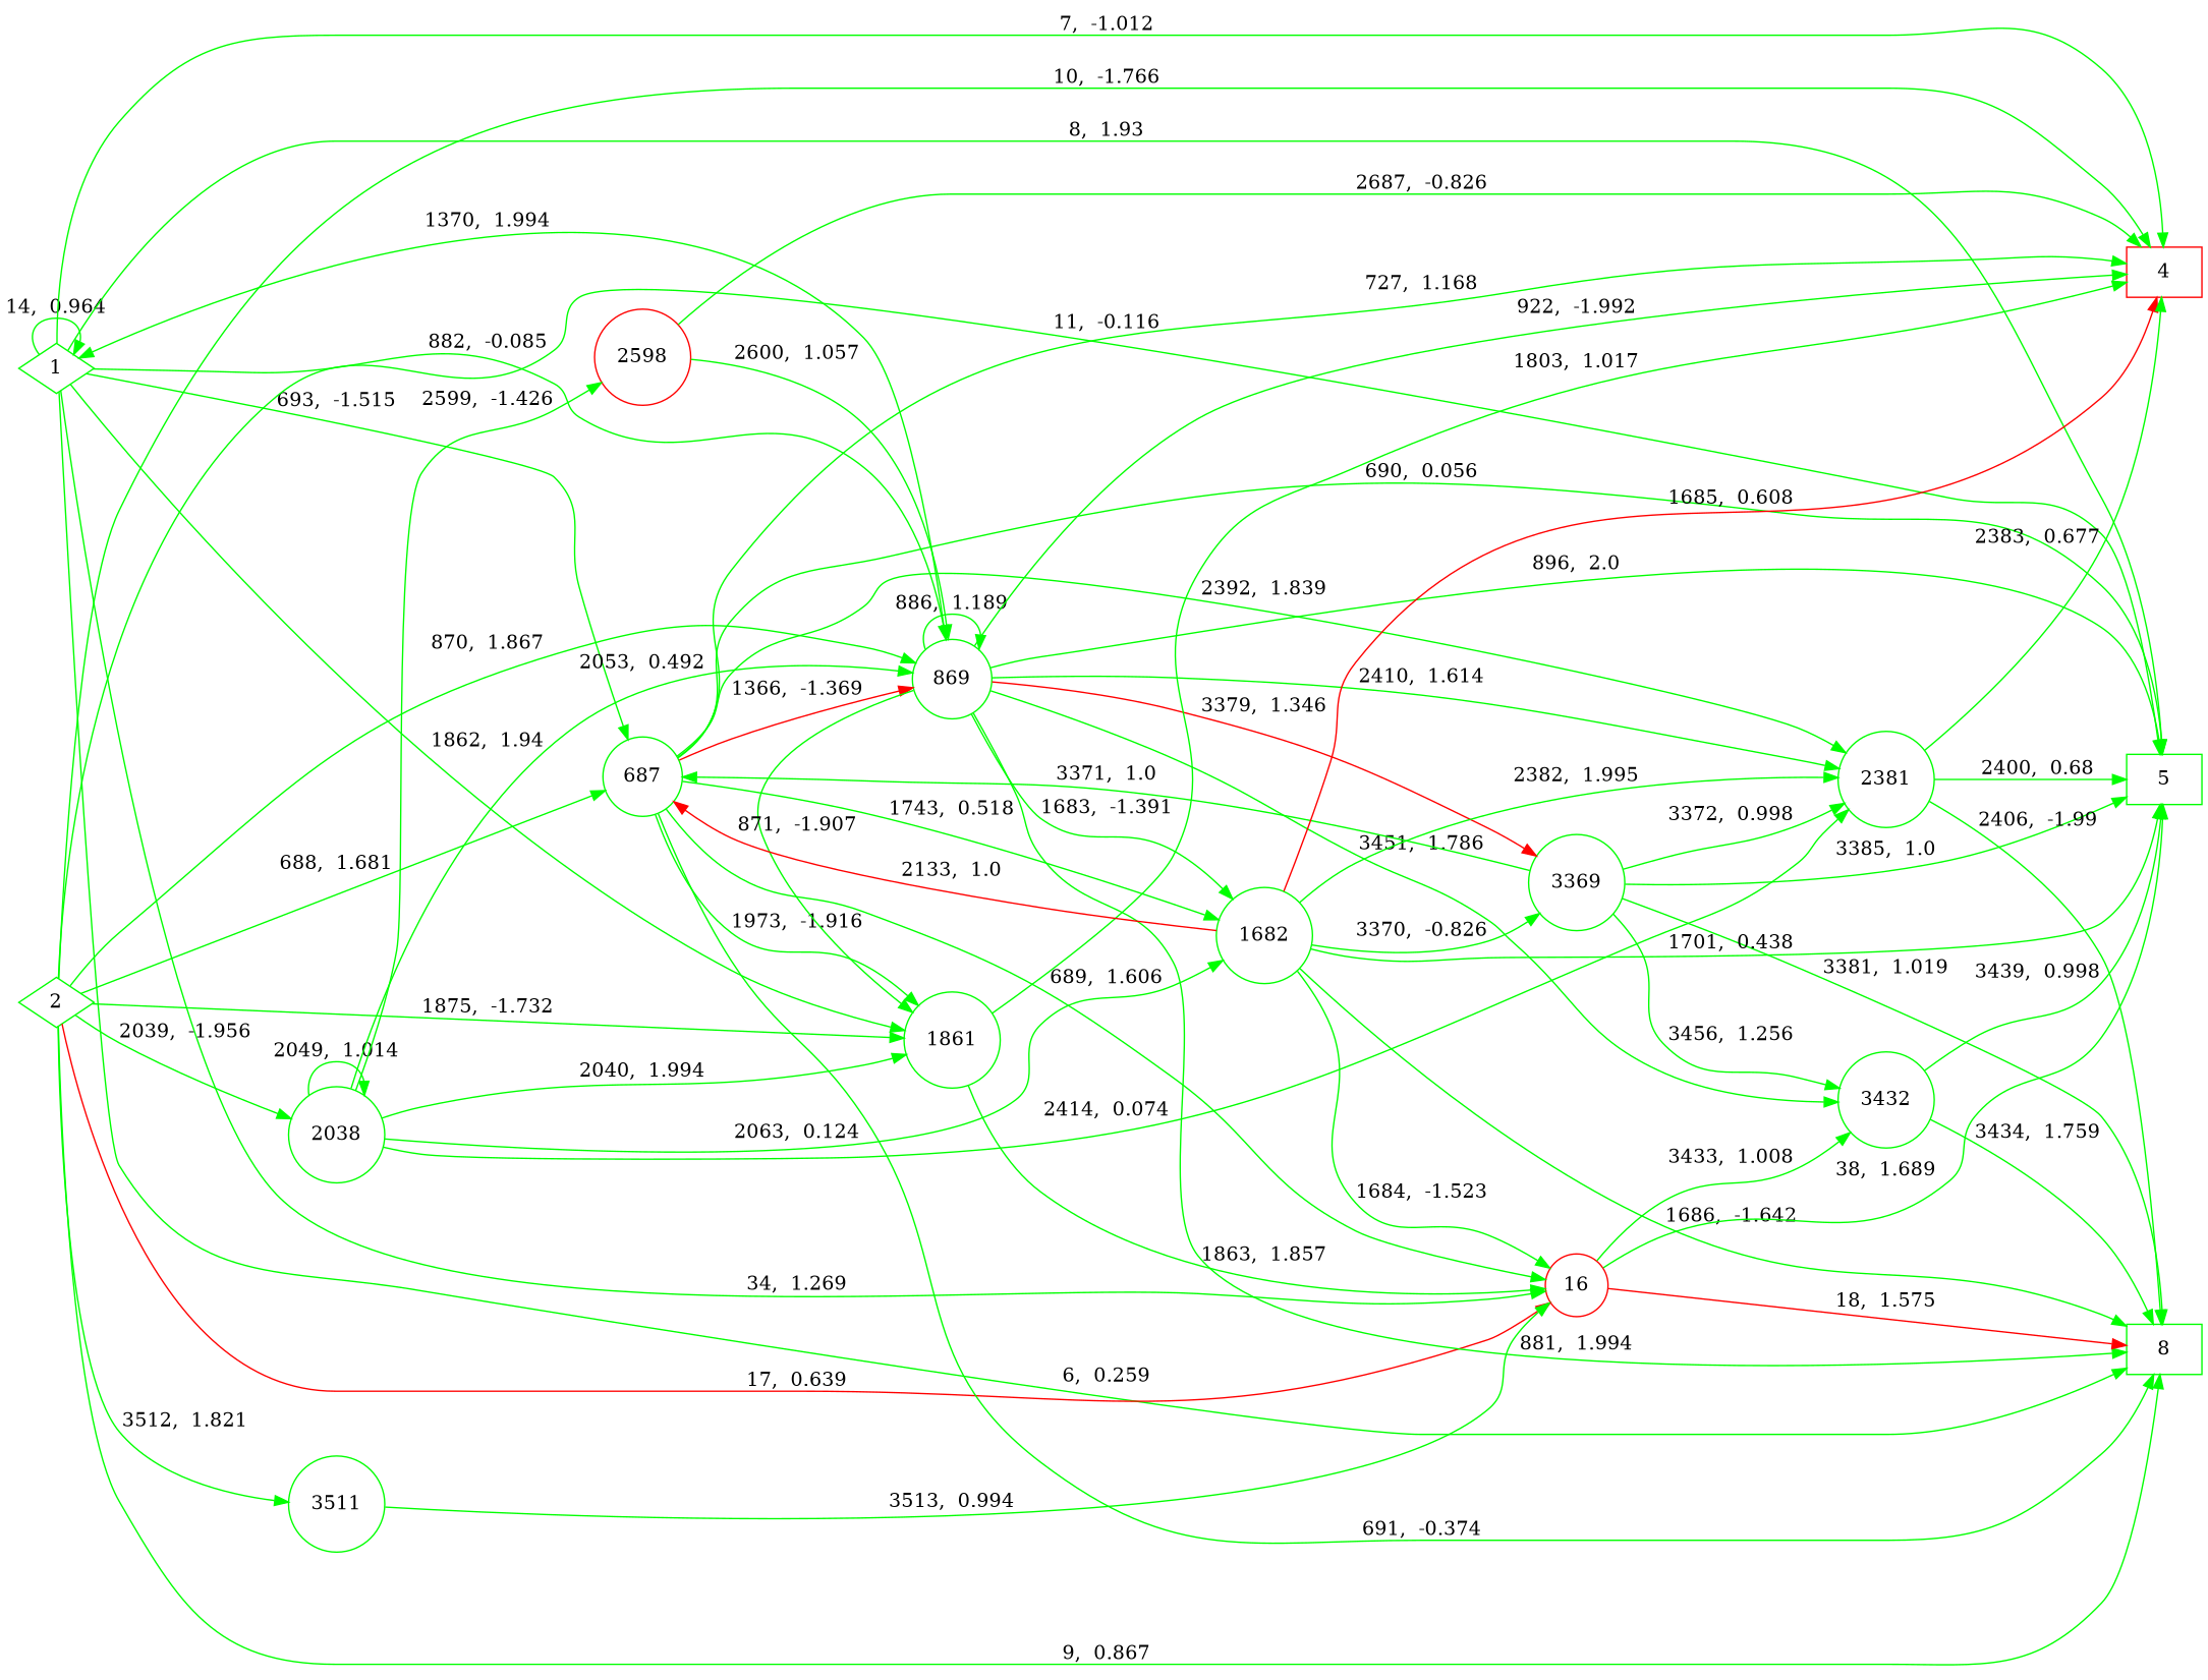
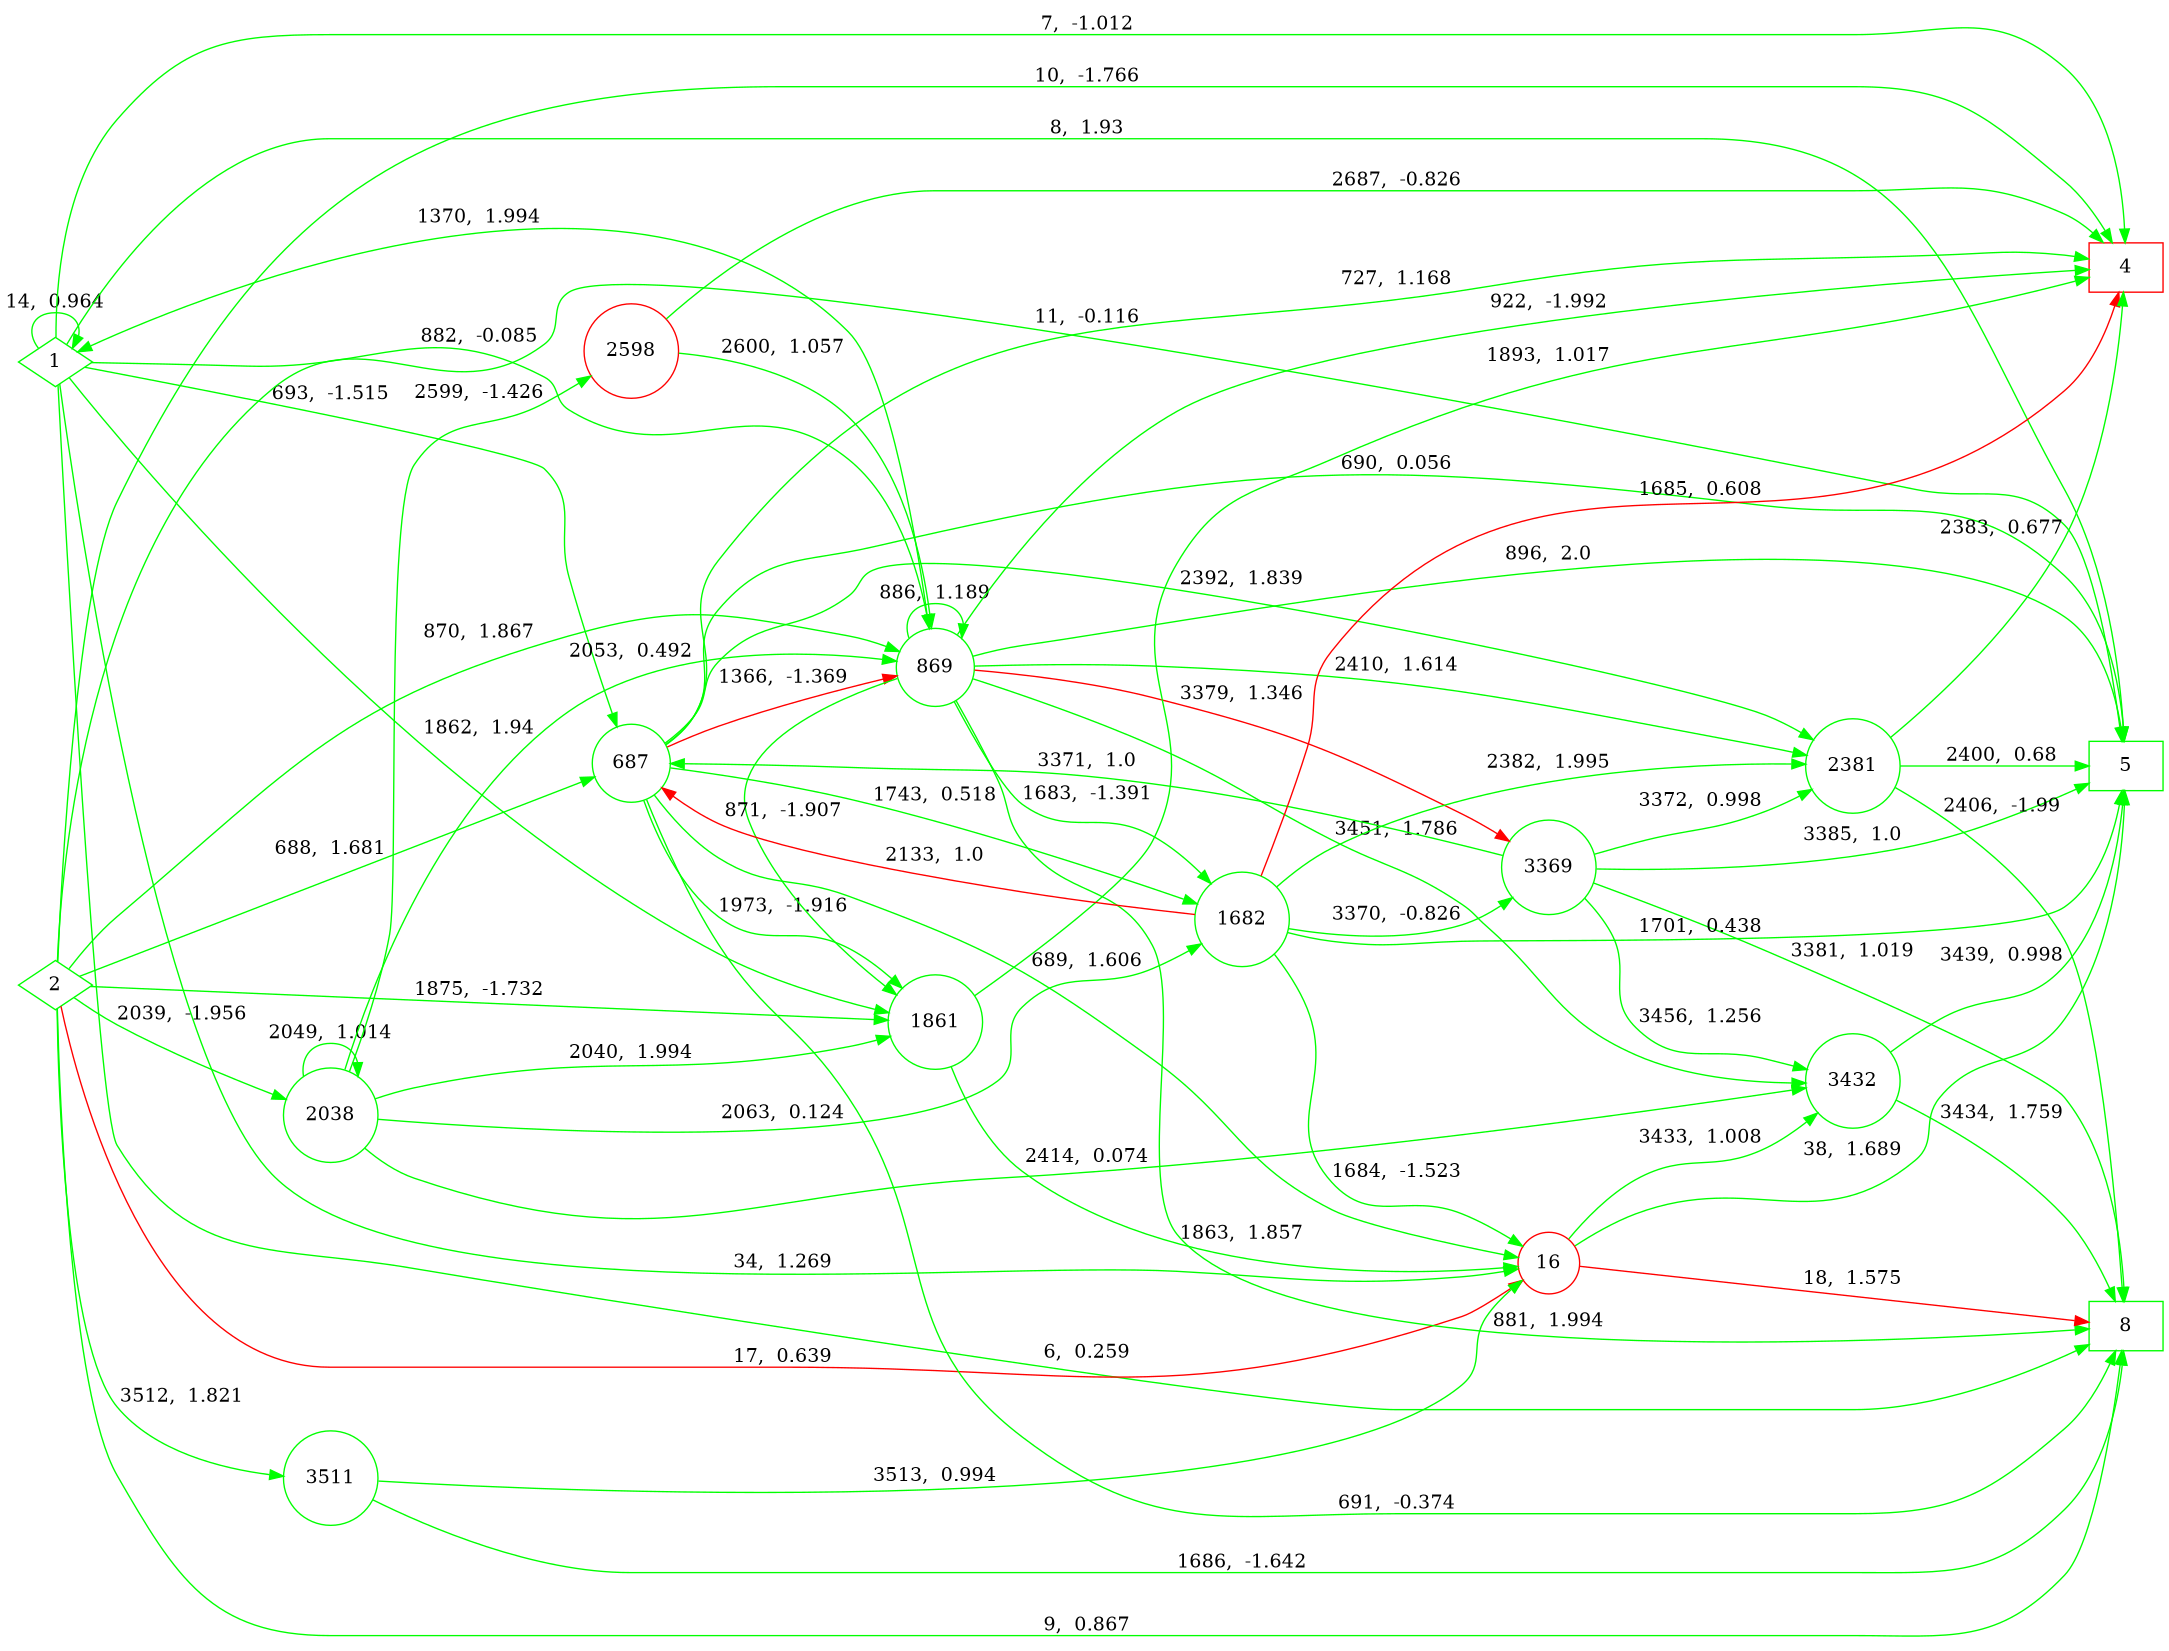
  digraph {
    rankdir=LR
    node [color=green shape=circle]
    edge [color=green penwidth=1.0]
    1 [shape=diamond]
    2 [shape=diamond]
    2038
    3511
    2598 [color=red]
    687
    869
    1861
    3369
    1682
    16 [color=red]
    2381
    3432
    n14 [label=8 shape=box]
    4 [color=red shape=box]
    5 [shape=box]
    subgraph sub_1 {
      rank=min
      1
      2
    }
    subgraph sub_2 {
      rank=same
      2038
      3511
    }
    subgraph sub_3 {
      rank=same
      2598
    }
    subgraph sub_4 {
      rank=same
      687
    }
    subgraph sub_5 {
      rank=same
      869
      1861
    }
    subgraph sub_6 {
      rank=same
      3369
    }
    subgraph sub_7 {
      rank=same
      1682
    }
    subgraph sub_8 {
      rank=same
      16
    }
    subgraph sub_9 {
      rank=same
      2381
    }
    subgraph sub_10 {
      rank=same
      3432
    }
    subgraph sub_11 {
      rank=max
      n14
      4
      5
    }
    1 -> 1 [label="14,  0.964"]
    1 -> 687 [label="693,  -1.515"]
    1 -> 869 [label="882,  -0.085"]
    1 -> 1861 [label="1862,  1.94"]
    1 -> 16 [label="34,  1.269"]
    1 -> n14 [label="6,  0.259"]
    1 -> 4 [label="7,  -1.012"]
    1 -> 5 [label="8,  1.93"]
    2 -> 2038 [label="2039,  -1.956"]
    2 -> 3511 [label="3512,  1.821"]
    2 -> 687 [label="688,  1.681"]
    2 -> 869 [label="870,  1.867"]
    2 -> 1861 [label="1875,  -1.732"]
    2 -> 16 [color=red label="17,  0.639"]
    2 -> n14 [label="9,  0.867"]
    2 -> 4 [label="10,  -1.766"]
    2 -> 5 [label="11,  -0.116"]
    2038 -> 2038 [label="2049,  1.014"]
    2038 -> 2598 [label="2599,  -1.426"]
    2038 -> 869 [label="2053,  0.492"]
    2038 -> 1861 [label="2040,  1.994"]
    2038 -> 1682 [label="2063,  0.124"]
-   2038 -> 2381 [label="2414,  0.074"]
+   2038 -> 3432 [label="2414,  0.074"]
    3511 -> 16 [label="3513,  0.994"]
    2598 -> 869 [label="2600,  1.057"]
    2598 -> 4 [label="2687,  -0.826"]
    687 -> 869 [color=red label="1366,  -1.369"]
    687 -> 1861 [label="1973,  -1.916"]
    687 -> 1682 [label="1743,  0.518"]
    687 -> 16 [label="689,  1.606"]
    687 -> 2381 [label="2392,  1.839"]
    687 -> n14 [label="691,  -0.374"]
    687 -> 4 [label="727,  1.168"]
    687 -> 5 [label="690,  0.056"]
    869 -> 1 [label="1370,  1.994"]
    869 -> 869 [label="886,  1.189"]
    869 -> 1861 [label="871,  -1.907"]
    869 -> 3369 [color=red label="3379,  1.346"]
    869 -> 1682 [label="1683,  -1.391"]
    869 -> 2381 [label="2410,  1.614"]
    869 -> 3432 [label="3451,  1.786"]
    869 -> n14 [label="881,  1.994"]
    869 -> 4 [label="922,  -1.992"]
    869 -> 5 [label="896,  2.0"]
    1861 -> 16 [label="1863,  1.857"]
-   1861 -> 4 [label="1803,  1.017"]
+   1861 -> 4 [label="1893,  1.017"]
    3369 -> 687 [label="3371,  1.0"]
    3369 -> 2381 [label="3372,  0.998"]
    3369 -> 3432 [label="3456,  1.256"]
    3369 -> n14 [label="3381,  1.019"]
    3369 -> 5 [label="3385,  1.0"]
    1682 -> 687 [color=red label="2133,  1.0"]
    1682 -> 3369 [label="3370,  -0.826"]
    1682 -> 16 [label="1684,  -1.523"]
    1682 -> 2381 [label="2382,  1.995"]
-   1682 -> n14 [label="1686,  -1.642"]
+   3511 -> n14 [label="1686,  -1.642"]
    1682 -> 4 [color=red label="1685,  0.608"]
    1682 -> 5 [label="1701,  0.438"]
    16 -> 3432 [label="3433,  1.008"]
    16 -> n14 [color=red label="18,  1.575"]
    16 -> 5 [label="38,  1.689"]
    2381 -> n14 [label="2406,  -1.99"]
    2381 -> 4 [label="2383,  0.677"]
    2381 -> 5 [label="2400,  0.68"]
    3432 -> n14 [label="3434,  1.759"]
    3432 -> 5 [label="3439,  0.998"]
  }
